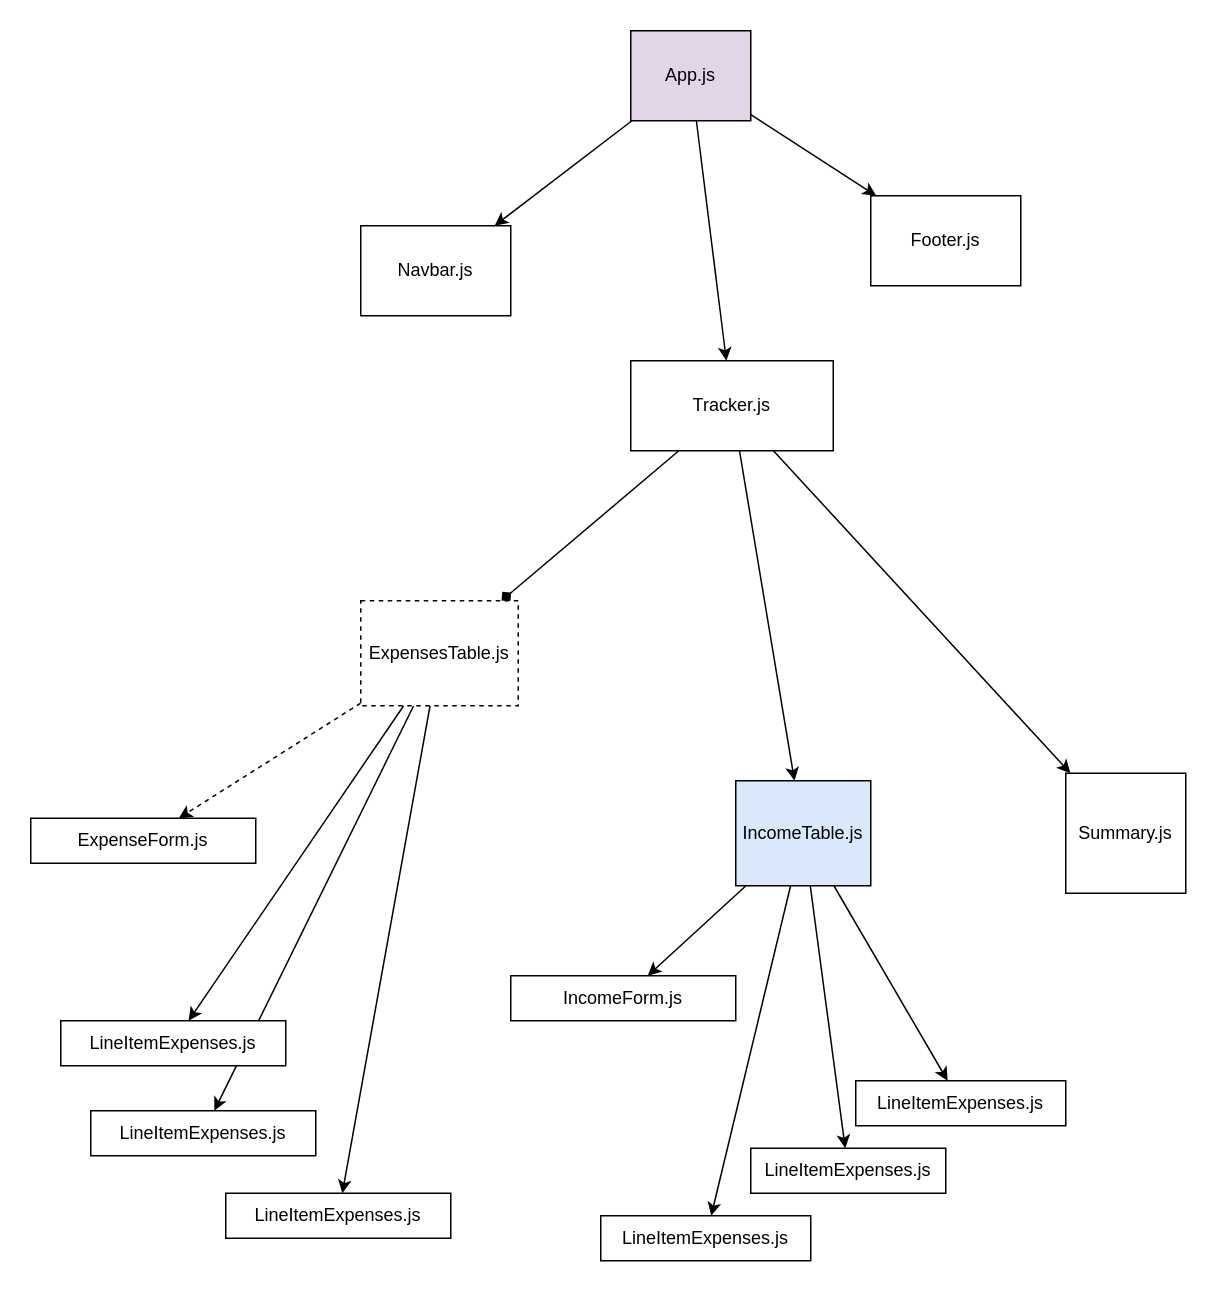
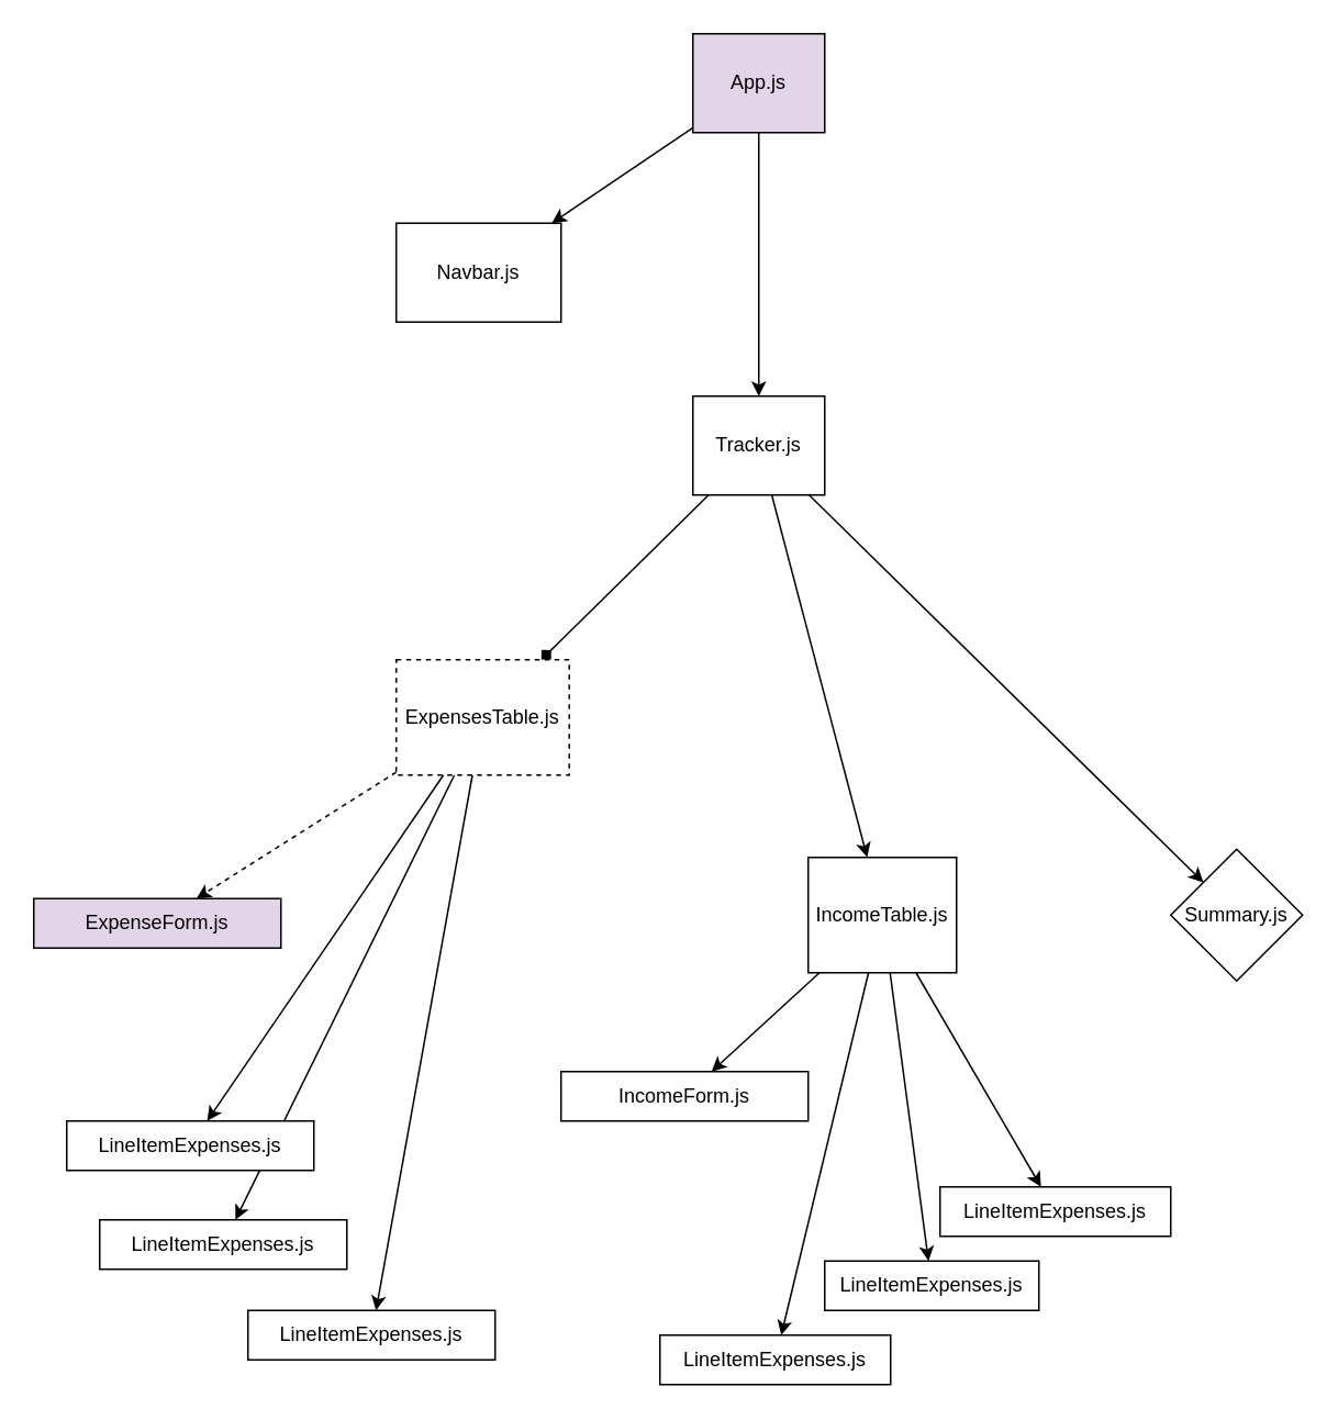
  <mxCell id="0" />
  <mxCell id="1" parent="0" />
  <mxCell id="2" value="" style="edgeStyle=none;html=1;" parent="1" source="5" target="6" edge="1"><mxGeometry relative="1" as="geometry" /></mxCell>
  <mxCell id="3" value="" style="edgeStyle=none;html=1;" parent="1" source="5" target="10" edge="1"><mxGeometry relative="1" as="geometry" /></mxCell>
- <mxCell id="4" value="" style="edgeStyle=none;html=1;" edge="1" parent="1" source="5" target="30"><mxGeometry relative="1" as="geometry" /></mxCell>
  <mxCell id="5" value="App.js" style="whiteSpace=wrap;html=1;fillColor=#e1d5e7;" parent="1" vertex="1"><mxGeometry x="420" y="20" width="80" height="60" as="geometry" /></mxCell>
- <mxCell id="6" value="Navbar.js" style="whiteSpace=wrap;html=1;" parent="1" vertex="1"><mxGeometry x="240" y="150" width="100" height="60" as="geometry" /></mxCell>
+ <mxCell id="6" value="Navbar.js" style="whiteSpace=wrap;html=1;" parent="1" vertex="1"><mxGeometry x="240" y="135" width="100" height="60" as="geometry" /></mxCell>
  <mxCell id="7" value="" style="edgeStyle=none;html=1;endArrow=diamond;" parent="1" source="10" target="15" edge="1"><mxGeometry relative="1" as="geometry" /></mxCell>
  <mxCell id="8" value="" style="edgeStyle=none;html=1;" parent="1" source="10" target="23" edge="1"><mxGeometry relative="1" as="geometry" /></mxCell>
  <mxCell id="9" value="" style="edgeStyle=none;html=1;" parent="1" source="10" target="27" edge="1"><mxGeometry relative="1" as="geometry" /></mxCell>
- <mxCell id="10" value="Tracker.js" style="whiteSpace=wrap;html=1;" parent="1" vertex="1"><mxGeometry x="420" y="240" width="135" height="60" as="geometry" /></mxCell>
+ <mxCell id="10" value="Tracker.js" style="whiteSpace=wrap;html=1;" parent="1" vertex="1"><mxGeometry x="420" y="240" width="80" height="60" as="geometry" /></mxCell>
  <mxCell id="11" value="" style="edgeStyle=none;html=1;" parent="1" source="15" target="17" edge="1"><mxGeometry relative="1" as="geometry" /></mxCell>
  <mxCell id="12" value="" style="edgeStyle=none;html=1;" parent="1" source="15" target="16" edge="1"><mxGeometry relative="1" as="geometry" /></mxCell>
  <mxCell id="13" value="" style="edgeStyle=none;html=1;" parent="1" source="15" target="18" edge="1"><mxGeometry relative="1" as="geometry" /></mxCell>
  <mxCell id="14" value="" style="edgeStyle=none;html=1;dashed=1;" edge="1" parent="1" source="15" target="28"><mxGeometry relative="1" as="geometry" /></mxCell>
  <mxCell id="15" value="ExpensesTable.js" style="whiteSpace=wrap;html=1;dashed=1;" parent="1" vertex="1"><mxGeometry x="240" y="400" width="105" height="70" as="geometry" /></mxCell>
  <mxCell id="16" value="LineItemExpenses.js" style="whiteSpace=wrap;html=1;" parent="1" vertex="1"><mxGeometry x="150" y="795" width="150" height="30" as="geometry" /></mxCell>
  <mxCell id="17" value="LineItemExpenses.js" style="whiteSpace=wrap;html=1;" parent="1" vertex="1"><mxGeometry x="60" y="740" width="150" height="30" as="geometry" /></mxCell>
  <mxCell id="18" value="LineItemExpenses.js" style="whiteSpace=wrap;html=1;" parent="1" vertex="1"><mxGeometry x="40" y="680" width="150" height="30" as="geometry" /></mxCell>
  <mxCell id="19" value="" style="edgeStyle=none;html=1;" parent="1" source="23" target="25" edge="1"><mxGeometry relative="1" as="geometry" /></mxCell>
  <mxCell id="20" value="" style="edgeStyle=none;html=1;" parent="1" source="23" target="24" edge="1"><mxGeometry relative="1" as="geometry" /></mxCell>
  <mxCell id="21" value="" style="edgeStyle=none;html=1;" parent="1" source="23" target="26" edge="1"><mxGeometry relative="1" as="geometry" /></mxCell>
  <mxCell id="22" value="" style="edgeStyle=none;html=1;" edge="1" parent="1" source="23" target="29"><mxGeometry relative="1" as="geometry" /></mxCell>
- <mxCell id="23" value="IncomeTable.js" style="whiteSpace=wrap;html=1;fillColor=#dae8fc;" parent="1" vertex="1"><mxGeometry x="490" y="520" width="90" height="70" as="geometry" /></mxCell>
+ <mxCell id="23" value="IncomeTable.js" style="whiteSpace=wrap;html=1;" parent="1" vertex="1"><mxGeometry x="490" y="520" width="90" height="70" as="geometry" /></mxCell>
  <mxCell id="24" value="LineItemExpenses.js" style="whiteSpace=wrap;html=1;" parent="1" vertex="1"><mxGeometry x="570" y="720" width="140" height="30" as="geometry" /></mxCell>
  <mxCell id="25" value="LineItemExpenses.js" style="whiteSpace=wrap;html=1;" parent="1" vertex="1"><mxGeometry x="500" y="765" width="130" height="30" as="geometry" /></mxCell>
  <mxCell id="26" value="LineItemExpenses.js" style="whiteSpace=wrap;html=1;" parent="1" vertex="1"><mxGeometry x="400" y="810" width="140" height="30" as="geometry" /></mxCell>
- <mxCell id="27" value="Summary.js" style="whiteSpace=wrap;html=1;rounded=0;" parent="1" vertex="1"><mxGeometry x="710" y="515" width="80" height="80" as="geometry" /></mxCell>
- <mxCell id="28" value="ExpenseForm.js" style="whiteSpace=wrap;html=1;" vertex="1" parent="1"><mxGeometry x="20" y="545" width="150" height="30" as="geometry" /></mxCell>
+ <mxCell id="27" value="Summary.js" style="rhombus;whiteSpace=wrap;html=1;" parent="1" vertex="1"><mxGeometry x="710" y="515" width="80" height="80" as="geometry" /></mxCell>
+ <mxCell id="28" value="ExpenseForm.js" style="whiteSpace=wrap;html=1;fillColor=#e1d5e7;" vertex="1" parent="1"><mxGeometry x="20" y="545" width="150" height="30" as="geometry" /></mxCell>
  <mxCell id="29" value="IncomeForm.js" style="whiteSpace=wrap;html=1;" vertex="1" parent="1"><mxGeometry x="340" y="650" width="150" height="30" as="geometry" /></mxCell>
- <mxCell id="30" value="Footer.js" style="whiteSpace=wrap;html=1;" vertex="1" parent="1"><mxGeometry x="580" y="130" width="100" height="60" as="geometry" /></mxCell>
